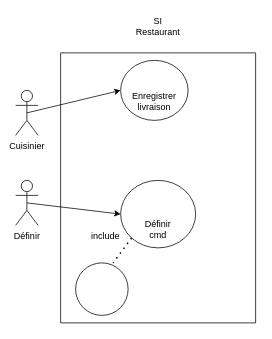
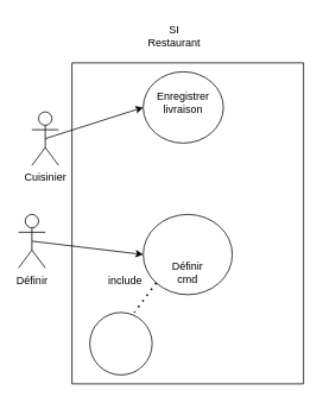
  <mxCell id="0" />
  <mxCell id="1" parent="0" />
- <mxCell id="2" value="Cuisinier" style="shape=umlActor;verticalLabelPosition=bottom;verticalAlign=top;html=1;outlineConnect=0;" vertex="1" parent="1"><mxGeometry x="20" y="120" width="30" height="60" as="geometry" /></mxCell>
+ <mxCell id="2" value="Cuisinier" style="shape=umlActor;verticalLabelPosition=bottom;verticalAlign=top;html=1;outlineConnect=0;" vertex="1" parent="1"><mxGeometry x="35" y="125" width="30" height="60" as="geometry" /></mxCell>
  <mxCell id="3" value="Définir" style="shape=umlActor;verticalLabelPosition=bottom;verticalAlign=top;html=1;outlineConnect=0;" vertex="1" parent="1"><mxGeometry x="20" y="240" width="30" height="60" as="geometry" /></mxCell>
  <mxCell id="4" value="" style="swimlane;startSize=0;" vertex="1" parent="1"><mxGeometry x="80" y="70" width="260" height="360" as="geometry" /></mxCell>
  <mxCell id="5" value="" style="ellipse;whiteSpace=wrap;html=1;" vertex="1" parent="4"><mxGeometry x="80" y="10" width="90" height="80" as="geometry" /></mxCell>
- <mxCell id="6" value="Enregistrer&lt;br&gt;livraison" style="text;html=1;strokeColor=none;fillColor=none;align=center;verticalAlign=middle;whiteSpace=wrap;rounded=0;" vertex="1" parent="4"><mxGeometry x="95" y="50" width="60" height="30" as="geometry" /></mxCell>
+ <mxCell id="6" value="Enregistrer&lt;br&gt;livraison" style="text;html=1;strokeColor=none;fillColor=none;align=center;verticalAlign=middle;whiteSpace=wrap;rounded=0;" vertex="1" parent="4"><mxGeometry x="95" y="30" width="60" height="30" as="geometry" /></mxCell>
  <mxCell id="7" value="" style="ellipse;whiteSpace=wrap;html=1;" vertex="1" parent="4"><mxGeometry x="80" y="170" width="100" height="90" as="geometry" /></mxCell>
  <mxCell id="8" value="Définir cmd" style="text;html=1;strokeColor=none;fillColor=none;align=center;verticalAlign=middle;whiteSpace=wrap;rounded=0;" vertex="1" parent="4"><mxGeometry x="100" y="220" width="60" height="30" as="geometry" /></mxCell>
  <mxCell id="9" value="" style="endArrow=none;dashed=1;html=1;dashPattern=1 3;strokeWidth=2;rounded=0;exitX=0;exitY=1;exitDx=0;exitDy=0;" edge="1" parent="4" source="7"><mxGeometry width="50" height="50" relative="1" as="geometry"><mxPoint x="90" y="180" as="sourcePoint" /><mxPoint x="70" y="280" as="targetPoint" /></mxGeometry></mxCell>
  <mxCell id="10" value="include" style="text;html=1;strokeColor=none;fillColor=none;align=center;verticalAlign=middle;whiteSpace=wrap;rounded=0;" vertex="1" parent="4"><mxGeometry x="30" y="230" width="60" height="30" as="geometry" /></mxCell>
  <mxCell id="11" value="" style="ellipse;whiteSpace=wrap;html=1;" vertex="1" parent="4"><mxGeometry x="20" y="280" width="70" height="70" as="geometry" /></mxCell>
  <mxCell id="12" value="" style="endArrow=classic;html=1;rounded=0;exitX=0.5;exitY=0.5;exitDx=0;exitDy=0;exitPerimeter=0;entryX=0;entryY=0.5;entryDx=0;entryDy=0;" edge="1" parent="1" source="2" target="5"><mxGeometry width="50" height="50" relative="1" as="geometry"><mxPoint x="170" y="250" as="sourcePoint" /><mxPoint x="220" y="200" as="targetPoint" /></mxGeometry></mxCell>
  <mxCell id="13" value="" style="endArrow=classic;html=1;rounded=0;exitX=0.5;exitY=0.5;exitDx=0;exitDy=0;exitPerimeter=0;entryX=0;entryY=0.5;entryDx=0;entryDy=0;" edge="1" parent="1" source="3" target="7"><mxGeometry width="50" height="50" relative="1" as="geometry"><mxPoint x="35" y="275" as="sourcePoint" /><mxPoint x="160" y="290" as="targetPoint" /></mxGeometry></mxCell>
- <mxCell id="14" value="SI Restaurant" style="text;html=1;strokeColor=none;fillColor=none;align=center;verticalAlign=middle;whiteSpace=wrap;rounded=0;" vertex="1" parent="1"><mxGeometry x="180" y="20" width="60" height="30" as="geometry" /></mxCell>
+ <mxCell id="14" value="SI Restaurant" style="text;html=1;strokeColor=none;fillColor=none;align=center;verticalAlign=middle;whiteSpace=wrap;rounded=0;" vertex="1" parent="1"><mxGeometry x="165" y="25" width="60" height="30" as="geometry" /></mxCell>
